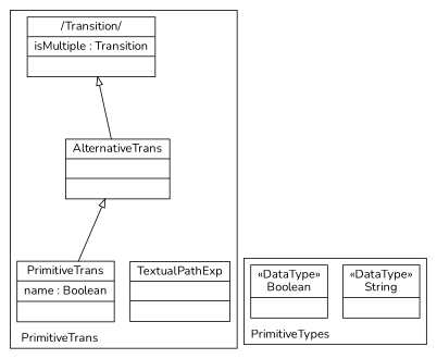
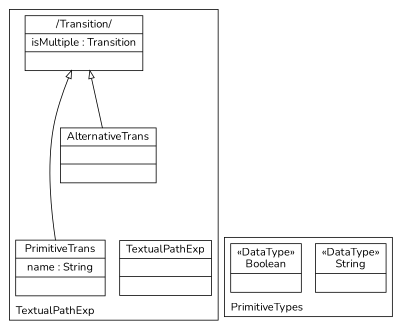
  digraph {
    compound=true
    fontname=Nunito
    labeljust=l
    labelloc=t
    nodeSep=0.75
    rankdir=BT
    node [fontname=Nunito shape=record]
    edge [arrowhead=onormal constraint=true fontname=Nunito group=Transition minlen=2]
    n1 [label="{TextualPathExp| | }"]
    n2 [label="{/Transition/|isMultiple : Transition| }"]
    n3 [label="{AlternativeTrans| | }"]
-   n4 [label="{PrimitiveTrans|name : Boolean| }"]
+   n4 [label="{PrimitiveTrans|name : String| }"]
    n5 [label="{&#171;DataType&#187;\nString|}"]
    n6 [label="{&#171;DataType&#187;\nBoolean|}"]
    subgraph cluster_1 {
      color=black
-     label=PrimitiveTrans
+     label=TextualPathExp
      n1
      n2
      n3
      n4
    }
    subgraph cluster_2 {
      color=black
      label=PrimitiveTypes
      n5
      n6
    }
    n3 -> n2
-   n4 -> n3
+   n4 -> n2
  }
